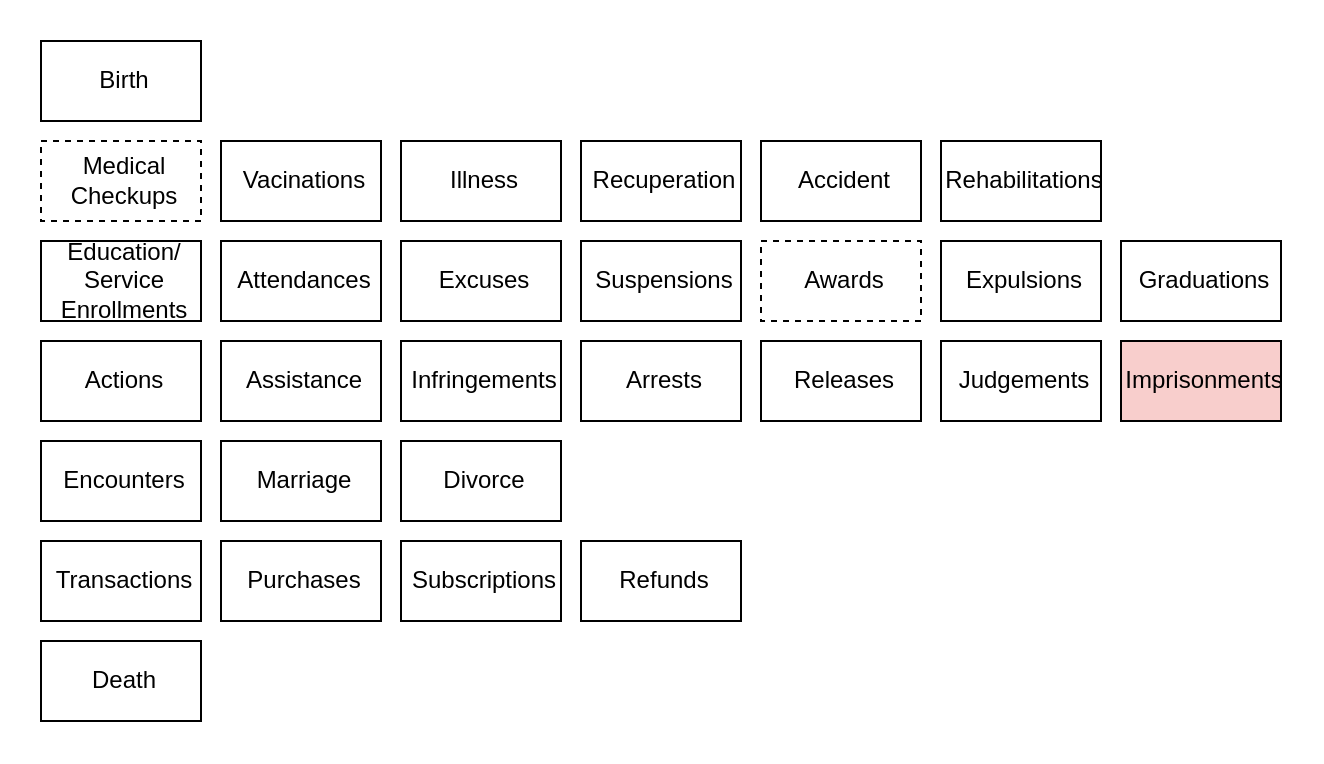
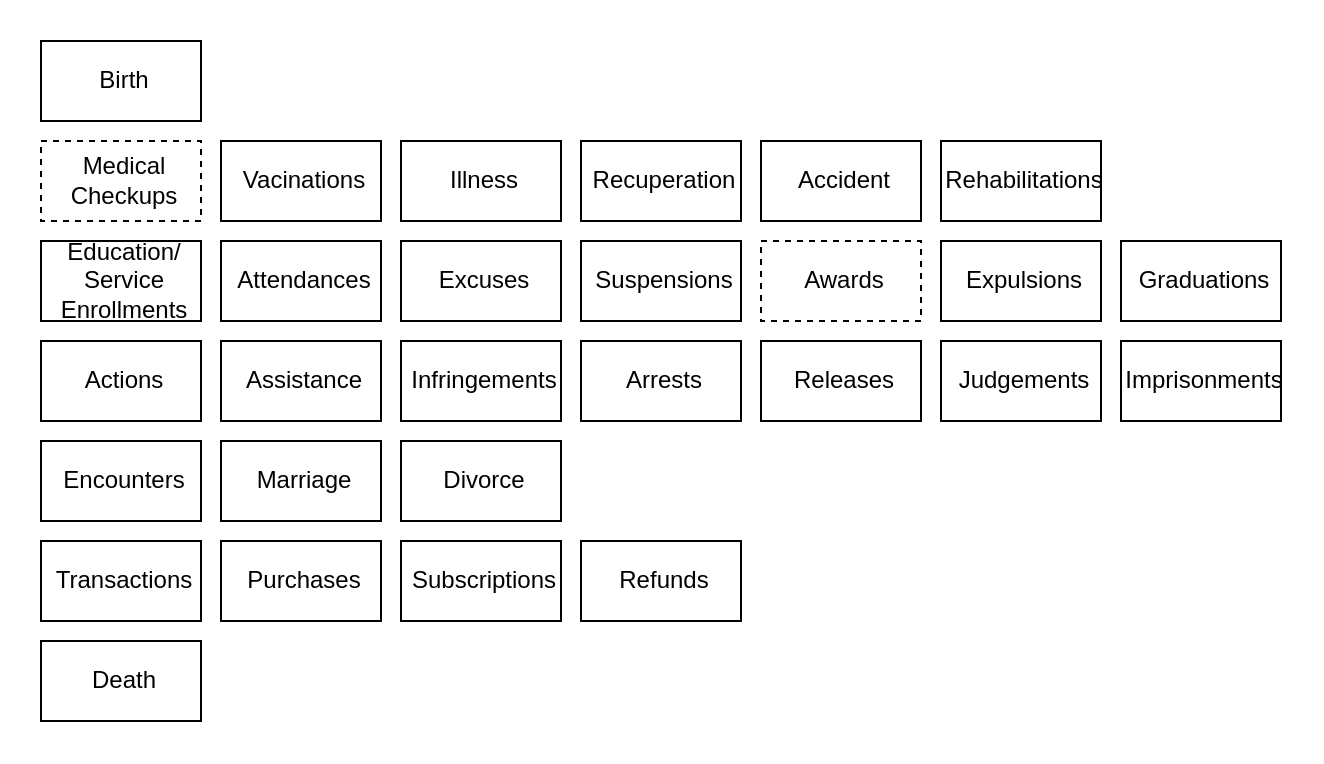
  <mxCell id="0" />
  <mxCell id="1" parent="0" />
  <mxCell id="2" value="Birth" style="rounded=0;whiteSpace=wrap;html=1;spacingBottom=0;spacingLeft=4;" vertex="1" parent="1"><mxGeometry x="20" y="20" width="80" height="40" as="geometry" /></mxCell>
  <mxCell id="3" value="Accident" style="rounded=0;whiteSpace=wrap;html=1;spacingBottom=0;spacingLeft=4;" vertex="1" parent="1"><mxGeometry x="380" y="70" width="80" height="40" as="geometry" /></mxCell>
  <mxCell id="4" value="Death" style="rounded=0;whiteSpace=wrap;html=1;spacingBottom=0;spacingLeft=4;" vertex="1" parent="1"><mxGeometry x="20" y="320" width="80" height="40" as="geometry" /></mxCell>
  <mxCell id="5" value="Education/&lt;br&gt;Service Enrollments" style="rounded=0;whiteSpace=wrap;html=1;spacingBottom=0;spacingLeft=4;" vertex="1" parent="1"><mxGeometry x="20" y="120" width="80" height="40" as="geometry" /></mxCell>
  <mxCell id="6" value="Graduations" style="rounded=0;whiteSpace=wrap;html=1;spacingBottom=0;spacingLeft=4;" vertex="1" parent="1"><mxGeometry x="560" y="120" width="80" height="40" as="geometry" /></mxCell>
  <mxCell id="7" value="Marriage" style="rounded=0;whiteSpace=wrap;html=1;spacingBottom=0;spacingLeft=4;" vertex="1" parent="1"><mxGeometry x="110" y="220" width="80" height="40" as="geometry" /></mxCell>
  <mxCell id="8" value="Divorce" style="rounded=0;whiteSpace=wrap;html=1;spacingBottom=0;spacingLeft=4;" vertex="1" parent="1"><mxGeometry x="200" y="220" width="80" height="40" as="geometry" /></mxCell>
  <mxCell id="9" value="Illness" style="rounded=0;whiteSpace=wrap;html=1;spacingBottom=0;spacingLeft=4;" vertex="1" parent="1"><mxGeometry x="200" y="70" width="80" height="40" as="geometry" /></mxCell>
  <mxCell id="10" value="Rehabilitations" style="rounded=0;whiteSpace=wrap;html=1;spacingBottom=0;spacingLeft=4;" vertex="1" parent="1"><mxGeometry x="470" y="70" width="80" height="40" as="geometry" /></mxCell>
  <mxCell id="11" value="Arrests" style="rounded=0;whiteSpace=wrap;html=1;spacingBottom=0;spacingLeft=4;" vertex="1" parent="1"><mxGeometry x="290" y="170" width="80" height="40" as="geometry" /></mxCell>
  <mxCell id="12" value="Releases" style="rounded=0;whiteSpace=wrap;html=1;spacingBottom=0;spacingLeft=4;" vertex="1" parent="1"><mxGeometry x="380" y="170" width="80" height="40" as="geometry" /></mxCell>
  <mxCell id="13" value="Medical Checkups" style="rounded=0;whiteSpace=wrap;html=1;spacingBottom=0;spacingLeft=4;dashed=1;" vertex="1" parent="1"><mxGeometry x="20" y="70" width="80" height="40" as="geometry" /></mxCell>
  <mxCell id="14" value="Vacinations" style="rounded=0;whiteSpace=wrap;html=1;spacingBottom=0;spacingLeft=4;" vertex="1" parent="1"><mxGeometry x="110" y="70" width="80" height="40" as="geometry" /></mxCell>
  <mxCell id="15" value="Recuperation" style="rounded=0;whiteSpace=wrap;html=1;spacingBottom=0;spacingLeft=4;" vertex="1" parent="1"><mxGeometry x="290" y="70" width="80" height="40" as="geometry" /></mxCell>
  <mxCell id="16" value="Awards" style="rounded=0;whiteSpace=wrap;html=1;spacingBottom=0;spacingLeft=4;dashed=1;" vertex="1" parent="1"><mxGeometry x="380" y="120" width="80" height="40" as="geometry" /></mxCell>
  <mxCell id="17" value="Suspensions" style="rounded=0;whiteSpace=wrap;html=1;spacingBottom=0;spacingLeft=4;" vertex="1" parent="1"><mxGeometry x="290" y="120" width="80" height="40" as="geometry" /></mxCell>
  <mxCell id="18" value="Expulsions" style="rounded=0;whiteSpace=wrap;html=1;spacingBottom=0;spacingLeft=4;" vertex="1" parent="1"><mxGeometry x="470" y="120" width="80" height="40" as="geometry" /></mxCell>
  <mxCell id="19" value="Attendances" style="rounded=0;whiteSpace=wrap;html=1;spacingBottom=0;spacingLeft=4;" vertex="1" parent="1"><mxGeometry x="110" y="120" width="80" height="40" as="geometry" /></mxCell>
  <mxCell id="20" value="Excuses" style="rounded=0;whiteSpace=wrap;html=1;spacingBottom=0;spacingLeft=4;" vertex="1" parent="1"><mxGeometry x="200" y="120" width="80" height="40" as="geometry" /></mxCell>
  <mxCell id="21" value="Infringements" style="rounded=0;whiteSpace=wrap;html=1;spacingBottom=0;spacingLeft=4;" vertex="1" parent="1"><mxGeometry x="200" y="170" width="80" height="40" as="geometry" /></mxCell>
  <mxCell id="22" value="Encounters" style="rounded=0;whiteSpace=wrap;html=1;spacingBottom=0;spacingLeft=4;" vertex="1" parent="1"><mxGeometry x="20" y="220" width="80" height="40" as="geometry" /></mxCell>
  <mxCell id="23" value="Assistance" style="rounded=0;whiteSpace=wrap;html=1;spacingBottom=0;spacingLeft=4;" vertex="1" parent="1"><mxGeometry x="110" y="170" width="80" height="40" as="geometry" /></mxCell>
  <mxCell id="24" value="Judgements" style="rounded=0;whiteSpace=wrap;html=1;spacingBottom=0;spacingLeft=4;" vertex="1" parent="1"><mxGeometry x="470" y="170" width="80" height="40" as="geometry" /></mxCell>
- <mxCell id="25" value="Imprisonments" style="rounded=0;whiteSpace=wrap;html=1;spacingBottom=0;spacingLeft=4;fillColor=#f8cecc;" vertex="1" parent="1"><mxGeometry x="560" y="170" width="80" height="40" as="geometry" /></mxCell>
+ <mxCell id="25" value="Imprisonments" style="rounded=0;whiteSpace=wrap;html=1;spacingBottom=0;spacingLeft=4;" vertex="1" parent="1"><mxGeometry x="560" y="170" width="80" height="40" as="geometry" /></mxCell>
  <mxCell id="26" value="Actions" style="rounded=0;whiteSpace=wrap;html=1;spacingBottom=0;spacingLeft=4;" vertex="1" parent="1"><mxGeometry x="20" y="170" width="80" height="40" as="geometry" /></mxCell>
  <mxCell id="27" value="Transactions" style="rounded=0;whiteSpace=wrap;html=1;spacingBottom=0;spacingLeft=4;" vertex="1" parent="1"><mxGeometry x="20" y="270" width="80" height="40" as="geometry" /></mxCell>
  <mxCell id="28" value="Purchases" style="rounded=0;whiteSpace=wrap;html=1;spacingBottom=0;spacingLeft=4;" vertex="1" parent="1"><mxGeometry x="110" y="270" width="80" height="40" as="geometry" /></mxCell>
  <mxCell id="29" value="Subscriptions" style="rounded=0;whiteSpace=wrap;html=1;spacingBottom=0;spacingLeft=4;" vertex="1" parent="1"><mxGeometry x="200" y="270" width="80" height="40" as="geometry" /></mxCell>
  <mxCell id="30" value="Refunds" style="rounded=0;whiteSpace=wrap;html=1;spacingBottom=0;spacingLeft=4;" vertex="1" parent="1"><mxGeometry x="290" y="270" width="80" height="40" as="geometry" /></mxCell>
